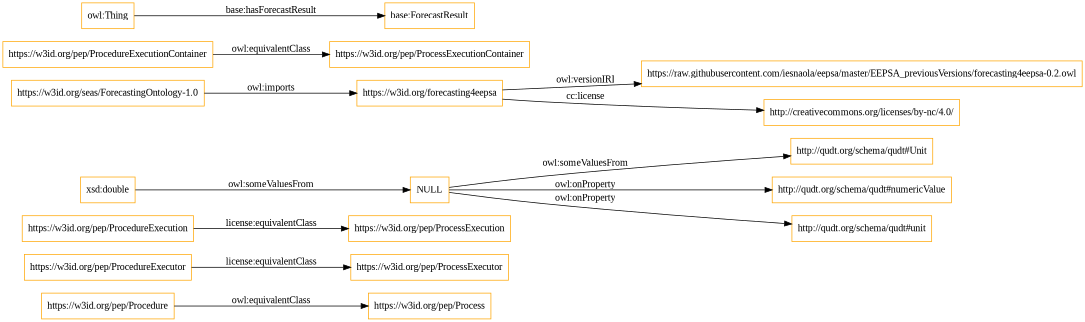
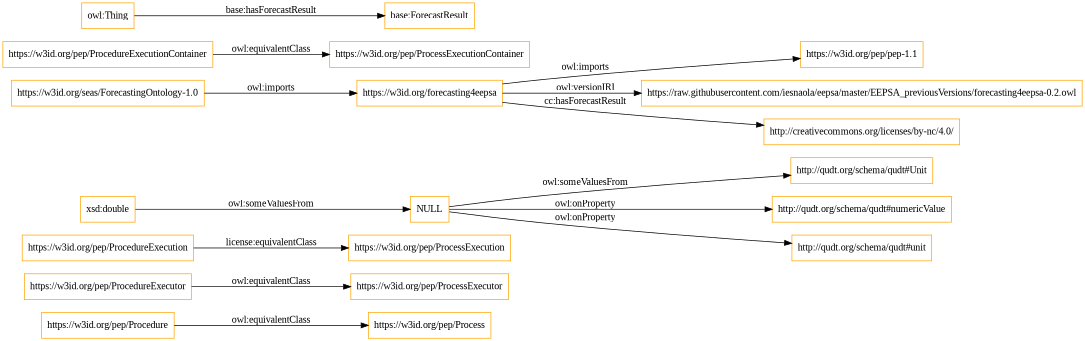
  digraph {
    fontname="Liberation Serif"
    rankdir=LR
    node [color=orange fontname="Liberation Serif" shape=rectangle]
    edge [fontname="Liberation Serif"]
    "https://w3id.org/pep/Procedure"
    "https://w3id.org/pep/Process"
    "https://w3id.org/pep/ProcedureExecutor"
    "https://w3id.org/pep/ProcessExecutor"
    "https://w3id.org/pep/ProcedureExecution"
    "https://w3id.org/pep/ProcessExecution"
    NULL
    "http://qudt.org/schema/qudt#Unit"
    "http://qudt.org/schema/qudt#numericValue"
    "http://qudt.org/schema/qudt#unit"
    "xsd:double"
    "https://w3id.org/forecasting4eepsa"
+   "https://w3id.org/pep/pep-1.1"
    "https://raw.githubusercontent.com/iesnaola/eepsa/master/EEPSA_previousVersions/forecasting4eepsa-0.2.owl"
    "http://creativecommons.org/licenses/by-nc/4.0/"
    "https://w3id.org/seas/ForecastingOntology-1.0"
    "https://w3id.org/pep/ProcedureExecutionContainer"
    "https://w3id.org/pep/ProcessExecutionContainer"
    "owl:Thing"
    "base:ForecastResult"
    "https://w3id.org/pep/Procedure" -> "https://w3id.org/pep/Process" [label="owl:equivalentClass"]
-   "https://w3id.org/pep/ProcedureExecutor" -> "https://w3id.org/pep/ProcessExecutor" [label="license:equivalentClass"]
+   "https://w3id.org/pep/ProcedureExecutor" -> "https://w3id.org/pep/ProcessExecutor" [label="owl:equivalentClass"]
    "https://w3id.org/pep/ProcedureExecution" -> "https://w3id.org/pep/ProcessExecution" [label="license:equivalentClass"]
    NULL -> "http://qudt.org/schema/qudt#Unit" [label="owl:someValuesFrom"]
    NULL -> "http://qudt.org/schema/qudt#numericValue" [label="owl:onProperty"]
    NULL -> "http://qudt.org/schema/qudt#unit" [label="owl:onProperty"]
    "xsd:double" -> NULL [label="owl:someValuesFrom"]
+   "https://w3id.org/forecasting4eepsa" -> "https://w3id.org/pep/pep-1.1" [label="owl:imports"]
    "https://w3id.org/forecasting4eepsa" -> "https://raw.githubusercontent.com/iesnaola/eepsa/master/EEPSA_previousVersions/forecasting4eepsa-0.2.owl" [label="owl:versionIRI"]
-   "https://w3id.org/forecasting4eepsa" -> "http://creativecommons.org/licenses/by-nc/4.0/" [label="cc:license"]
+   "https://w3id.org/forecasting4eepsa" -> "http://creativecommons.org/licenses/by-nc/4.0/" [label="cc:hasForecastResult"]
    "https://w3id.org/seas/ForecastingOntology-1.0" -> "https://w3id.org/forecasting4eepsa" [label="owl:imports"]
    "https://w3id.org/pep/ProcedureExecutionContainer" -> "https://w3id.org/pep/ProcessExecutionContainer" [label="owl:equivalentClass"]
    "owl:Thing" -> "base:ForecastResult" [label="base:hasForecastResult"]
  }
